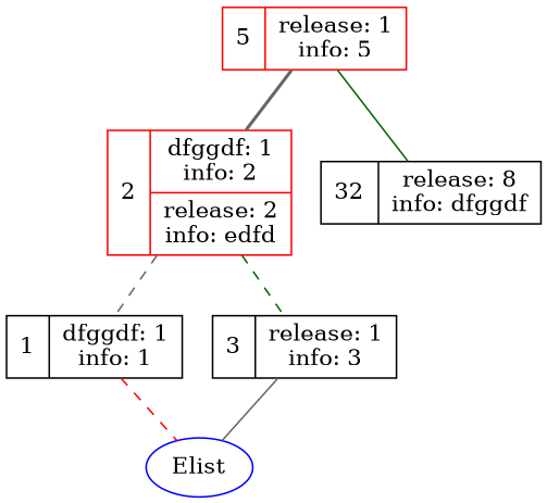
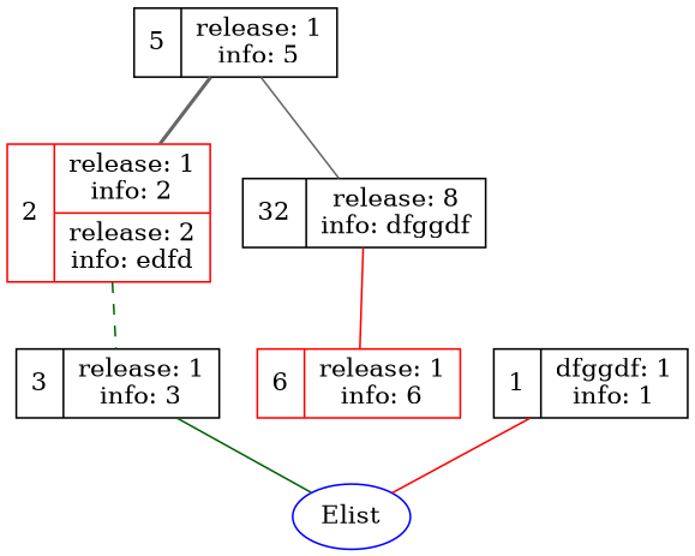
  graph {
    node [color=black shape=record]
    edge [color=darkgreen style=solid]
-   n1 [color=red label="5|{release: 1\ninfo: 5}"]
-   n2 [color=red label="2|{dfggdf: 1\ninfo: 2|release: 2\ninfo: edfd}"]
+   n1 [label="5|{release: 1\ninfo: 5}"]
+   n2 [color=red label="2|{release: 1\ninfo: 2|release: 2\ninfo: edfd}"]
    n3 [label="32|{release: 8\ninfo: dfggdf}"]
    n4 [label="1|{dfggdf: 1\ninfo: 1}"]
    n5 [label="3|{release: 1\ninfo: 3}"]
+   n6 [color=red label="6|{release: 1\ninfo: 6}"]
    Elist [color=blue shape=""]
    n1 -- n2 [color=gray40 style=bold]
-   n1 -- n3
-   n2 -- n4 [color=gray40 style=dashed]
+   n1 -- n3 [color=gray40]
    n2 -- n5 [style=dashed]
-   n4 -- Elist [color=red style=dashed]
-   n5 -- Elist [color=gray40]
+   n3 -- n6 [color=red]
+   n4 -- Elist [color=red]
+   n5 -- Elist
  }
